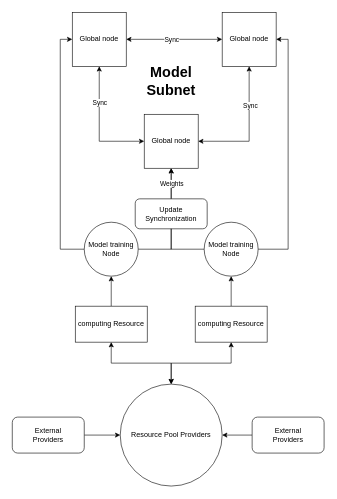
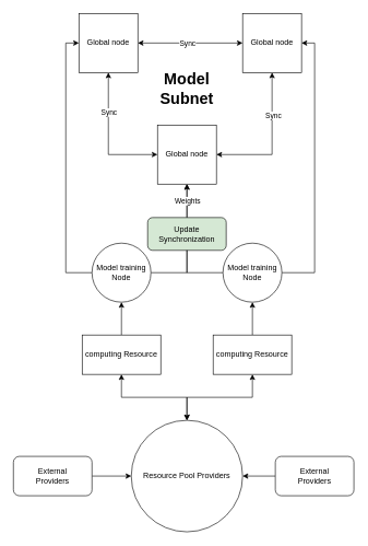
  <mxCell id="0" />
  <mxCell id="1" parent="0" />
  <mxCell id="2" value="Global node" style="whiteSpace=wrap;html=1;aspect=fixed;" vertex="1" parent="1"><mxGeometry x="240" y="190" width="90" height="90" as="geometry" /></mxCell>
  <mxCell id="3" style="edgeStyle=orthogonalEdgeStyle;rounded=0;orthogonalLoop=1;jettySize=auto;html=1;entryX=1;entryY=0.5;entryDx=0;entryDy=0;startArrow=classic;startFill=1;" edge="1" parent="1" source="4" target="2"><mxGeometry relative="1" as="geometry"><Array as="points"><mxPoint x="415" y="235" /></Array></mxGeometry></mxCell>
  <mxCell id="4" value="Global node" style="whiteSpace=wrap;html=1;aspect=fixed;" vertex="1" parent="1"><mxGeometry x="370" y="20" width="90" height="90" as="geometry" /></mxCell>
  <mxCell id="5" style="edgeStyle=orthogonalEdgeStyle;rounded=0;orthogonalLoop=1;jettySize=auto;html=1;entryX=0;entryY=0.5;entryDx=0;entryDy=0;startArrow=classic;startFill=1;" edge="1" parent="1" source="8" target="2"><mxGeometry relative="1" as="geometry"><Array as="points"><mxPoint x="165" y="235" /></Array></mxGeometry></mxCell>
  <mxCell id="6" style="edgeStyle=orthogonalEdgeStyle;rounded=0;orthogonalLoop=1;jettySize=auto;html=1;startArrow=classic;startFill=1;" edge="1" parent="1" source="8" target="4"><mxGeometry relative="1" as="geometry" /></mxCell>
  <mxCell id="7" value="Sync" style="edgeLabel;html=1;align=center;verticalAlign=middle;resizable=0;points=[];" vertex="1" connectable="0" parent="6"><mxGeometry x="0.082" y="4" relative="1" as="geometry"><mxPoint x="-12" y="4" as="offset" /></mxGeometry></mxCell>
  <mxCell id="8" value="Global node" style="whiteSpace=wrap;html=1;aspect=fixed;" vertex="1" parent="1"><mxGeometry x="120" y="20" width="90" height="90" as="geometry" /></mxCell>
  <mxCell id="9" value="&lt;h1 style=&quot;margin-top: 0px;&quot;&gt;Model Subnet&lt;/h1&gt;" style="text;html=1;whiteSpace=wrap;overflow=hidden;rounded=0;align=center;" vertex="1" parent="1"><mxGeometry x="230" y="100" width="110" height="70" as="geometry" /></mxCell>
  <mxCell id="10" value="Sync" style="edgeLabel;html=1;align=center;verticalAlign=middle;resizable=0;points=[];" vertex="1" connectable="0" parent="1"><mxGeometry x="300" y="90" as="geometry"><mxPoint x="116" y="85" as="offset" /></mxGeometry></mxCell>
  <mxCell id="11" value="Sync" style="edgeLabel;html=1;align=center;verticalAlign=middle;resizable=0;points=[];" vertex="1" connectable="0" parent="1"><mxGeometry x="165" y="170" as="geometry" /></mxCell>
  <mxCell id="12" style="edgeStyle=orthogonalEdgeStyle;rounded=0;orthogonalLoop=1;jettySize=auto;html=1;" edge="1" parent="1" source="14" target="2"><mxGeometry relative="1" as="geometry" /></mxCell>
  <mxCell id="13" style="edgeStyle=orthogonalEdgeStyle;rounded=0;orthogonalLoop=1;jettySize=auto;html=1;entryX=0;entryY=0.5;entryDx=0;entryDy=0;" edge="1" parent="1" source="14" target="8"><mxGeometry relative="1" as="geometry"><Array as="points"><mxPoint x="100" y="415" /><mxPoint x="100" y="65" /></Array></mxGeometry></mxCell>
  <mxCell id="14" value="Model training&lt;div&gt;Node&lt;/div&gt;" style="ellipse;whiteSpace=wrap;html=1;aspect=fixed;" vertex="1" parent="1"><mxGeometry x="140" y="370" width="90" height="90" as="geometry" /></mxCell>
  <mxCell id="15" style="edgeStyle=orthogonalEdgeStyle;rounded=0;orthogonalLoop=1;jettySize=auto;html=1;entryX=0.5;entryY=1;entryDx=0;entryDy=0;" edge="1" parent="1" source="18" target="2"><mxGeometry relative="1" as="geometry" /></mxCell>
  <mxCell id="16" value="Weights" style="edgeLabel;html=1;align=center;verticalAlign=middle;resizable=0;points=[];" vertex="1" connectable="0" parent="15"><mxGeometry x="0.742" relative="1" as="geometry"><mxPoint as="offset" /></mxGeometry></mxCell>
  <mxCell id="17" style="edgeStyle=orthogonalEdgeStyle;rounded=0;orthogonalLoop=1;jettySize=auto;html=1;entryX=1;entryY=0.5;entryDx=0;entryDy=0;" edge="1" parent="1" source="18" target="4"><mxGeometry relative="1" as="geometry"><Array as="points"><mxPoint x="480" y="415" /><mxPoint x="480" y="65" /></Array></mxGeometry></mxCell>
  <mxCell id="18" value="Model training&lt;div&gt;Node&lt;/div&gt;" style="ellipse;whiteSpace=wrap;html=1;aspect=fixed;" vertex="1" parent="1"><mxGeometry x="340" y="370" width="90" height="90" as="geometry" /></mxCell>
  <mxCell id="19" value="" style="edgeStyle=orthogonalEdgeStyle;rounded=0;orthogonalLoop=1;jettySize=auto;html=1;" edge="1" parent="1" source="20" target="14"><mxGeometry relative="1" as="geometry" /></mxCell>
  <mxCell id="20" value="computing Resource" style="rounded=0;whiteSpace=wrap;html=1;" vertex="1" parent="1"><mxGeometry x="125" y="510" width="120" height="60" as="geometry" /></mxCell>
  <mxCell id="21" value="" style="edgeStyle=orthogonalEdgeStyle;rounded=0;orthogonalLoop=1;jettySize=auto;html=1;" edge="1" parent="1" source="22" target="18"><mxGeometry relative="1" as="geometry" /></mxCell>
  <mxCell id="22" value="computing Resource" style="rounded=0;whiteSpace=wrap;html=1;" vertex="1" parent="1"><mxGeometry x="325" y="510" width="120" height="60" as="geometry" /></mxCell>
  <mxCell id="23" style="edgeStyle=orthogonalEdgeStyle;rounded=0;orthogonalLoop=1;jettySize=auto;html=1;entryX=0.5;entryY=1;entryDx=0;entryDy=0;startArrow=classic;startFill=1;" edge="1" parent="1" source="25" target="22"><mxGeometry relative="1" as="geometry" /></mxCell>
  <mxCell id="24" style="edgeStyle=orthogonalEdgeStyle;rounded=0;orthogonalLoop=1;jettySize=auto;html=1;entryX=0.5;entryY=1;entryDx=0;entryDy=0;startArrow=classic;startFill=1;" edge="1" parent="1" source="25" target="20"><mxGeometry relative="1" as="geometry" /></mxCell>
  <mxCell id="25" value="Resource Pool Providers" style="ellipse;whiteSpace=wrap;html=1;aspect=fixed;" vertex="1" parent="1"><mxGeometry x="200" y="640" width="170" height="170" as="geometry" /></mxCell>
  <mxCell id="26" value="" style="edgeStyle=orthogonalEdgeStyle;rounded=0;orthogonalLoop=1;jettySize=auto;html=1;" edge="1" parent="1" source="27" target="25"><mxGeometry relative="1" as="geometry" /></mxCell>
  <mxCell id="27" value="External &lt;br&gt;Providers" style="rounded=1;whiteSpace=wrap;html=1;" vertex="1" parent="1"><mxGeometry x="20" y="695" width="120" height="60" as="geometry" /></mxCell>
  <mxCell id="28" value="" style="edgeStyle=orthogonalEdgeStyle;rounded=0;orthogonalLoop=1;jettySize=auto;html=1;" edge="1" parent="1" source="29" target="25"><mxGeometry relative="1" as="geometry" /></mxCell>
  <mxCell id="29" value="External&lt;br&gt;Providers" style="rounded=1;whiteSpace=wrap;html=1;" vertex="1" parent="1"><mxGeometry x="420" y="695" width="120" height="60" as="geometry" /></mxCell>
- <mxCell id="30" value="Update Synchronization" style="rounded=1;whiteSpace=wrap;html=1;" vertex="1" parent="1"><mxGeometry x="225" y="331" width="120" height="50" as="geometry" /></mxCell>
+ <mxCell id="30" value="Update Synchronization" style="rounded=1;whiteSpace=wrap;html=1;fillColor=#d5e8d4;" vertex="1" parent="1"><mxGeometry x="225" y="331" width="120" height="50" as="geometry" /></mxCell>
